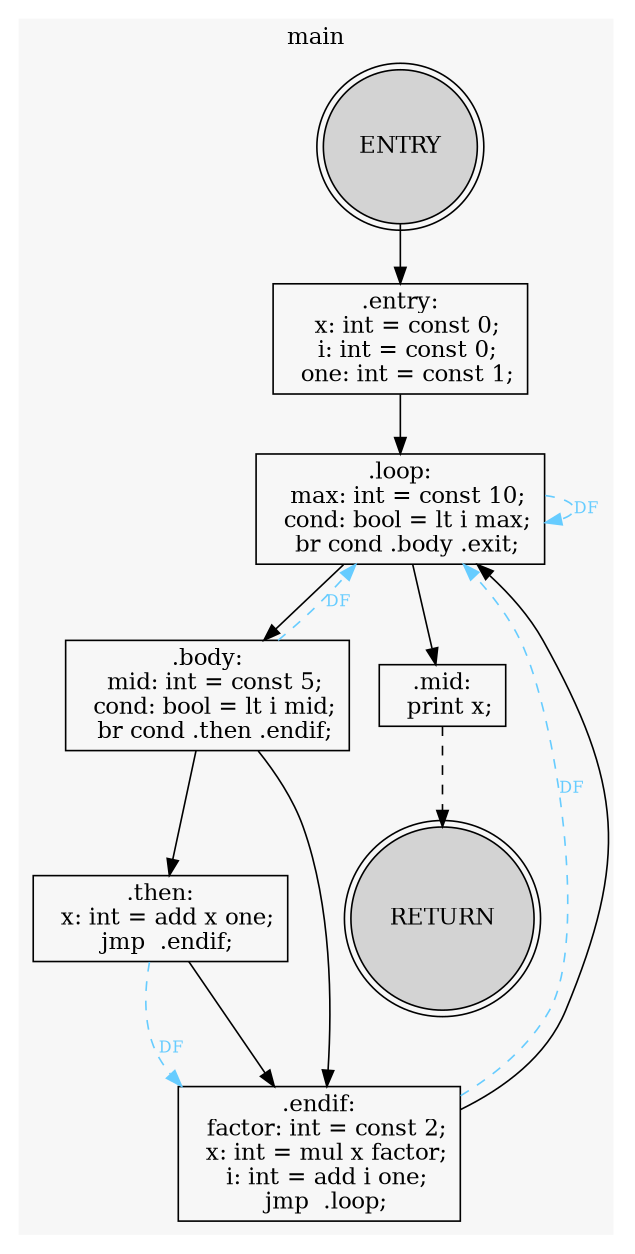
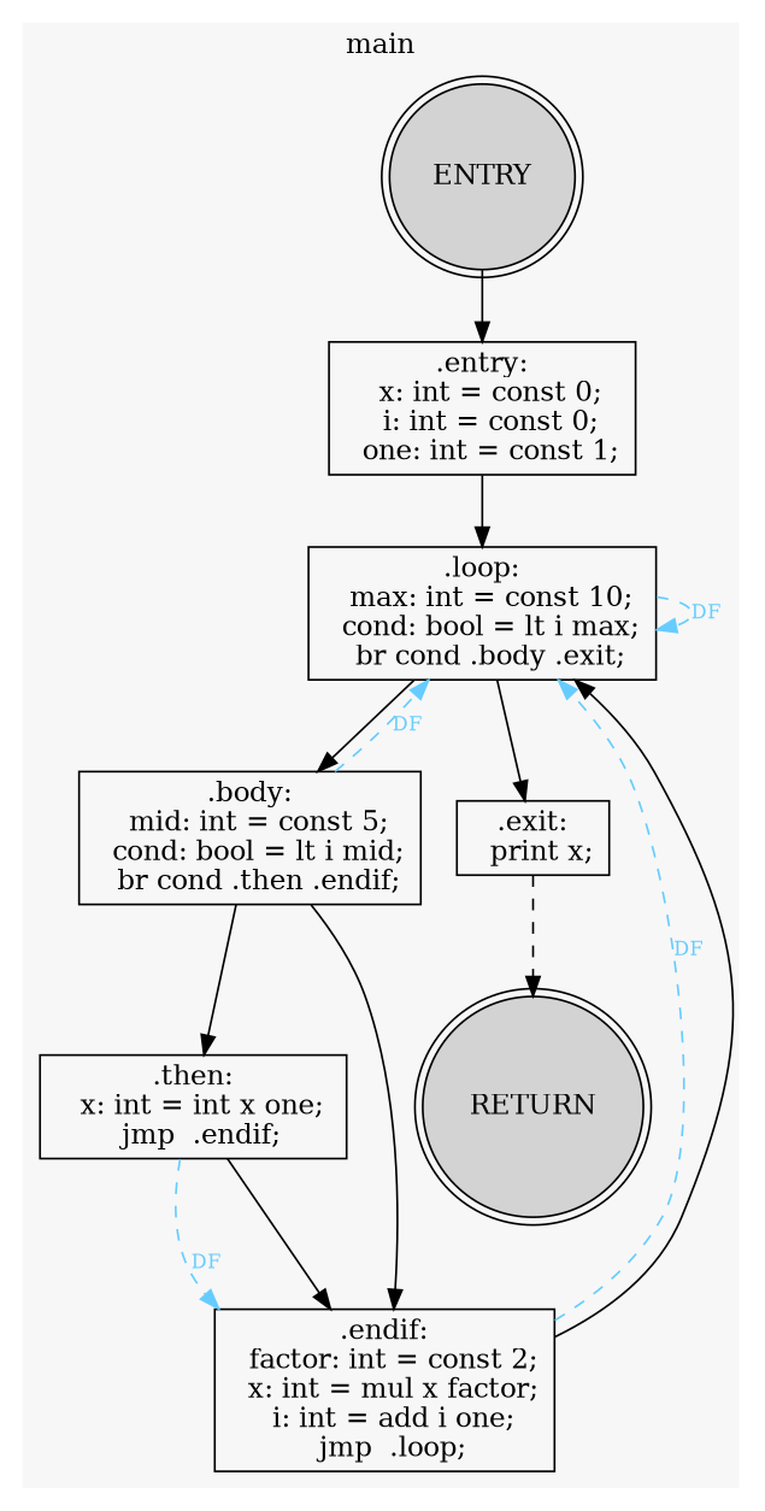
  digraph {
    node [shape=box]
    n1 [fillcolor=lightgray label=ENTRY shape=doublecircle style=filled]
    n2 [label=".entry:\n  x: int = const 0;\n  i: int = const 0;\n  one: int = const 1;"]
    n3 [label=".loop:\n  max: int = const 10;\n  cond: bool = lt i max;\n  br cond .body .exit;"]
    n4 [label=".body:\n  mid: int = const 5;\n  cond: bool = lt i mid;\n  br cond .then .endif;"]
-   n5 [label=".mid:\n  print x;"]
-   n6 [label=".then:\n  x: int = add x one;\n  jmp  .endif;"]
+   n5 [label=".exit:\n  print x;"]
+   n6 [label=".then:\n  x: int = int x one;\n  jmp  .endif;"]
    n7 [label=".endif:\n  factor: int = const 2;\n  x: int = mul x factor;\n  i: int = add i one;\n  jmp  .loop;"]
    n8 [fillcolor=lightgray label=RETURN shape=doublecircle style=filled]
    subgraph cluster_1 {
      color="#f7f7f7"
      label=main
      rankdir=TB
      style=filled
      n1
      n2
      n3
      n4
      n5
      n6
      n7
      n8
    }
    n1 -> n2
    n2 -> n3
    n3 -> n3 [color="#66ccff" constraint=false fontcolor="#66ccff" fontsize=10 label=DF style=dashed]
    n3 -> n4
    n3 -> n5
    n4 -> n3 [color="#66ccff" constraint=false fontcolor="#66ccff" fontsize=10 label=DF style=dashed]
    n4 -> n6
    n4 -> n7
    n5 -> n8 [style=dashed]
    n6 -> n7 [color="#66ccff" constraint=false fontcolor="#66ccff" fontsize=10 label=DF style=dashed]
    n6 -> n7
    n7 -> n3 [color="#66ccff" constraint=false fontcolor="#66ccff" fontsize=10 label=DF style=dashed]
    n7 -> n3
  }
